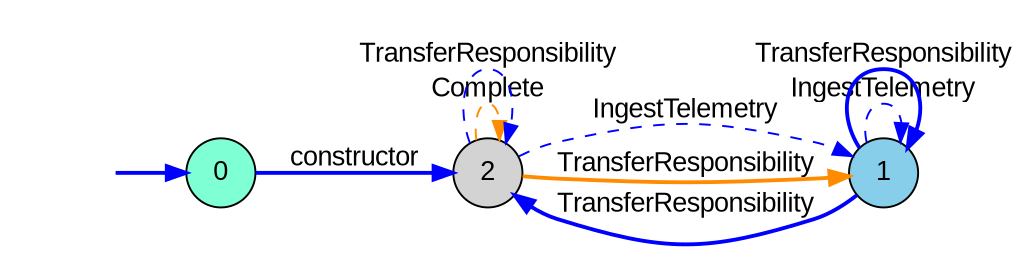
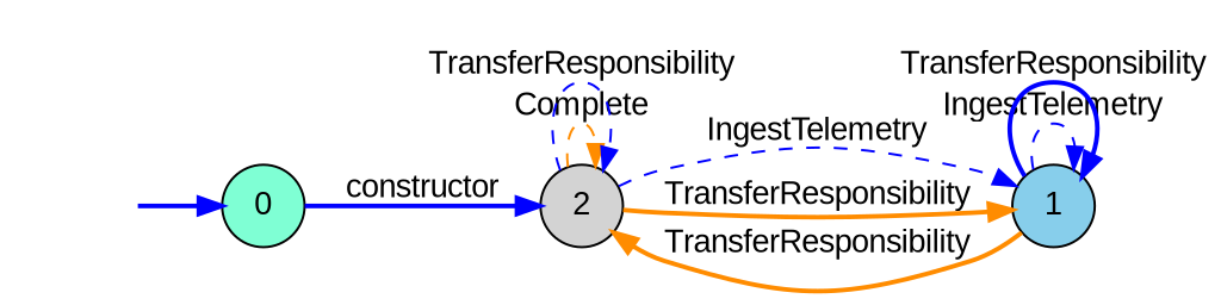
  digraph {
    fontname="Liberation Sans"
    rankdir=LR
    node [fontname="Liberation Sans" shape=circle style=filled]
    edge [color=blue fontname="Liberation Sans" style=bold]
    "" [fillcolor=white shape=plaintext]
    n2 [fillcolor=aquamarine label=0]
    n3 [fillcolor=lightgrey label=2]
    n4 [fillcolor=skyblue label=1]
    "" -> n2
    n2 -> n3 [label=constructor]
    n3 -> n3 [color=darkorange label=Complete style=dashed]
    n3 -> n3 [label=TransferResponsibility style=dashed]
    n3 -> n4 [label=IngestTelemetry style=dashed]
    n3 -> n4 [color=darkorange label=TransferResponsibility]
-   n4 -> n3 [label=TransferResponsibility]
+   n4 -> n3 [color=darkorange label=TransferResponsibility]
    n4 -> n4 [label=IngestTelemetry style=dashed]
    n4 -> n4 [label=TransferResponsibility]
  }
